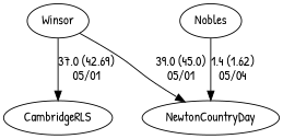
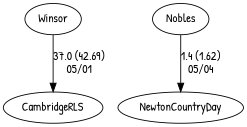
  digraph {
    fontname="Patrick Hand"
    node [fontname="Patrick Hand"]
    edge [fontname="Patrick Hand" random=random]
    Winsor
    NewtonCountryDay
    CambridgeRLS
    Nobles
-   Winsor -> NewtonCountryDay [label="39.0 (45.0)\n05/01" weight=61]
    Winsor -> CambridgeRLS [label="37.0 (42.69)\n05/01" weight=63]
    Nobles -> NewtonCountryDay [label="1.4 (1.62)\n05/04" weight=99]
  }
